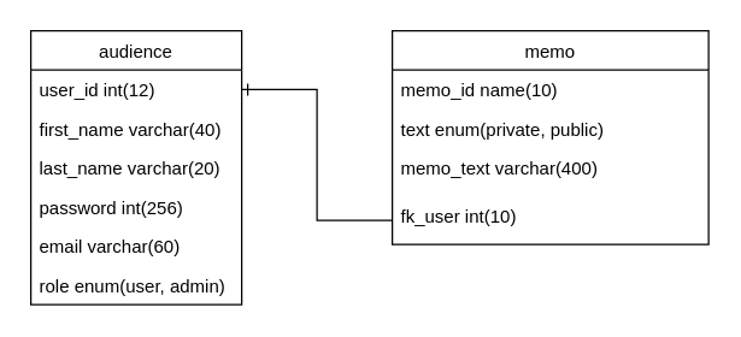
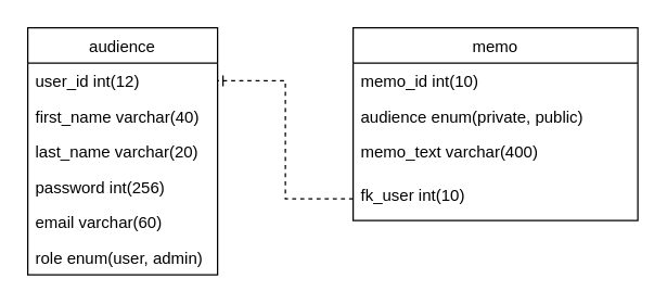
  <mxCell id="0" />
  <mxCell id="1" parent="0" />
  <mxCell id="2" value="audience" style="swimlane;fontStyle=0;childLayout=stackLayout;horizontal=1;startSize=26;fillColor=none;horizontalStack=0;resizeParent=1;resizeParentMax=0;resizeLast=0;collapsible=1;marginBottom=0;" vertex="1" parent="1"><mxGeometry x="20" y="20" width="140" height="182" as="geometry" /></mxCell>
  <mxCell id="3" value="user_id int(12)" style="text;strokeColor=none;fillColor=none;align=left;verticalAlign=top;spacingLeft=4;spacingRight=4;overflow=hidden;rotatable=0;points=[[0,0.5],[1,0.5]];portConstraint=eastwest;" vertex="1" parent="2"><mxGeometry y="26" width="140" height="26" as="geometry" /></mxCell>
  <mxCell id="4" value="first_name varchar(40)" style="text;strokeColor=none;fillColor=none;align=left;verticalAlign=top;spacingLeft=4;spacingRight=4;overflow=hidden;rotatable=0;points=[[0,0.5],[1,0.5]];portConstraint=eastwest;" vertex="1" parent="2"><mxGeometry y="52" width="140" height="26" as="geometry" /></mxCell>
  <mxCell id="5" value="last_name varchar(20)" style="text;strokeColor=none;fillColor=none;align=left;verticalAlign=top;spacingLeft=4;spacingRight=4;overflow=hidden;rotatable=0;points=[[0,0.5],[1,0.5]];portConstraint=eastwest;" vertex="1" parent="2"><mxGeometry y="78" width="140" height="26" as="geometry" /></mxCell>
  <mxCell id="6" value="password int(256)" style="text;strokeColor=none;fillColor=none;align=left;verticalAlign=top;spacingLeft=4;spacingRight=4;overflow=hidden;rotatable=0;points=[[0,0.5],[1,0.5]];portConstraint=eastwest;" vertex="1" parent="2"><mxGeometry y="104" width="140" height="26" as="geometry" /></mxCell>
  <mxCell id="7" value="email varchar(60)" style="text;strokeColor=none;fillColor=none;align=left;verticalAlign=top;spacingLeft=4;spacingRight=4;overflow=hidden;rotatable=0;points=[[0,0.5],[1,0.5]];portConstraint=eastwest;" vertex="1" parent="2"><mxGeometry y="130" width="140" height="26" as="geometry" /></mxCell>
  <mxCell id="8" value="role enum(user, admin)" style="text;strokeColor=none;fillColor=none;align=left;verticalAlign=top;spacingLeft=4;spacingRight=4;overflow=hidden;rotatable=0;points=[[0,0.5],[1,0.5]];portConstraint=eastwest;" vertex="1" parent="2"><mxGeometry y="156" width="140" height="26" as="geometry" /></mxCell>
  <mxCell id="9" value="memo" style="swimlane;fontStyle=0;childLayout=stackLayout;horizontal=1;startSize=26;fillColor=none;horizontalStack=0;resizeParent=1;resizeParentMax=0;resizeLast=0;collapsible=1;marginBottom=0;" vertex="1" parent="1"><mxGeometry x="260" y="20" width="210" height="142" as="geometry" /></mxCell>
- <mxCell id="10" value="memo_id name(10)" style="text;strokeColor=none;fillColor=none;align=left;verticalAlign=top;spacingLeft=4;spacingRight=4;overflow=hidden;rotatable=0;points=[[0,0.5],[1,0.5]];portConstraint=eastwest;" vertex="1" parent="9"><mxGeometry y="26" width="210" height="26" as="geometry" /></mxCell>
- <mxCell id="11" value="text enum(private, public)" style="text;strokeColor=none;fillColor=none;align=left;verticalAlign=top;spacingLeft=4;spacingRight=4;overflow=hidden;rotatable=0;points=[[0,0.5],[1,0.5]];portConstraint=eastwest;" vertex="1" parent="9"><mxGeometry y="52" width="210" height="26" as="geometry" /></mxCell>
+ <mxCell id="10" value="memo_id int(10)" style="text;strokeColor=none;fillColor=none;align=left;verticalAlign=top;spacingLeft=4;spacingRight=4;overflow=hidden;rotatable=0;points=[[0,0.5],[1,0.5]];portConstraint=eastwest;" vertex="1" parent="9"><mxGeometry y="26" width="210" height="26" as="geometry" /></mxCell>
+ <mxCell id="11" value="audience enum(private, public)" style="text;strokeColor=none;fillColor=none;align=left;verticalAlign=top;spacingLeft=4;spacingRight=4;overflow=hidden;rotatable=0;points=[[0,0.5],[1,0.5]];portConstraint=eastwest;" vertex="1" parent="9"><mxGeometry y="52" width="210" height="26" as="geometry" /></mxCell>
  <mxCell id="12" value="memo_text varchar(400)" style="text;strokeColor=none;fillColor=none;align=left;verticalAlign=top;spacingLeft=4;spacingRight=4;overflow=hidden;rotatable=0;points=[[0,0.5],[1,0.5]];portConstraint=eastwest;" vertex="1" parent="9"><mxGeometry y="78" width="210" height="32" as="geometry" /></mxCell>
  <mxCell id="13" value="fk_user int(10)" style="text;strokeColor=none;fillColor=none;align=left;verticalAlign=top;spacingLeft=4;spacingRight=4;overflow=hidden;rotatable=0;points=[[0,0.5],[1,0.5]];portConstraint=eastwest;" vertex="1" parent="9"><mxGeometry y="110" width="210" height="32" as="geometry" /></mxCell>
- <mxCell id="14" style="edgeStyle=orthogonalEdgeStyle;rounded=0;orthogonalLoop=1;jettySize=auto;html=1;entryX=1;entryY=0.5;entryDx=0;entryDy=0;startArrow=none;startFill=0;endArrow=ERone;endFill=0;" edge="1" parent="1" source="13" target="3"><mxGeometry relative="1" as="geometry" /></mxCell>
+ <mxCell id="14" style="edgeStyle=orthogonalEdgeStyle;rounded=0;orthogonalLoop=1;jettySize=auto;html=1;entryX=1;entryY=0.5;entryDx=0;entryDy=0;startArrow=none;startFill=0;endArrow=ERone;endFill=0;dashed=1;" edge="1" parent="1" source="13" target="3"><mxGeometry relative="1" as="geometry" /></mxCell>
